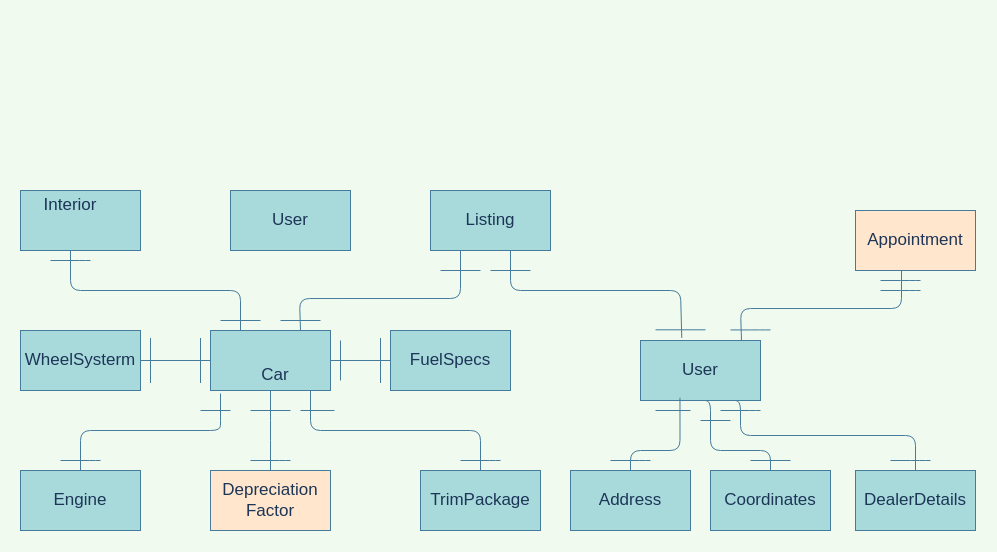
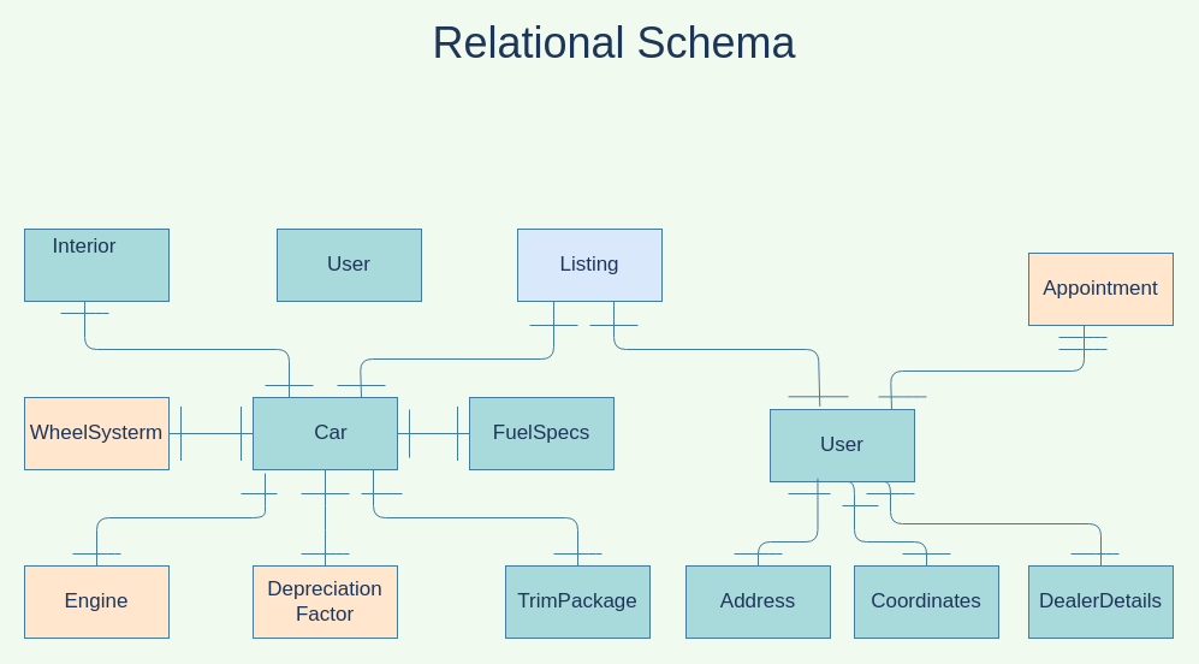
  <mxCell id="0" />
  <mxCell id="1" parent="0" />
  <mxCell id="2" value="" style="rounded=0;whiteSpace=wrap;html=1;labelBorderColor=none;fontSize=17;fillColor=#A8DADC;strokeColor=#457B9D;fontColor=#1D3557;" parent="1" vertex="1"><mxGeometry x="210" y="330" width="120" height="60" as="geometry" /></mxCell>
  <mxCell id="3" value="" style="rounded=0;whiteSpace=wrap;html=1;labelBorderColor=none;fontSize=17;fillColor=#A8DADC;strokeColor=#457B9D;fontColor=#1D3557;" parent="1" vertex="1"><mxGeometry x="20" y="190" width="120" height="60" as="geometry" /></mxCell>
- <mxCell id="4" value="WheelSysterm" style="rounded=0;whiteSpace=wrap;html=1;labelBorderColor=none;fontSize=17;fillColor=#A8DADC;strokeColor=#457B9D;fontColor=#1D3557;" parent="1" vertex="1"><mxGeometry x="20" y="330" width="120" height="60" as="geometry" /></mxCell>
- <mxCell id="5" value="Listing" style="rounded=0;whiteSpace=wrap;html=1;labelBorderColor=none;fontSize=17;fillColor=#A8DADC;strokeColor=#457B9D;fontColor=#1D3557;" parent="1" vertex="1"><mxGeometry x="430" y="190" width="120" height="60" as="geometry" /></mxCell>
+ <mxCell id="4" value="WheelSysterm" style="rounded=0;whiteSpace=wrap;html=1;labelBorderColor=none;fontSize=17;fillColor=#ffe6cc;strokeColor=#457B9D;fontColor=#1D3557;" parent="1" vertex="1"><mxGeometry x="20" y="330" width="120" height="60" as="geometry" /></mxCell>
+ <mxCell id="5" value="Listing" style="rounded=0;whiteSpace=wrap;html=1;labelBorderColor=none;fontSize=17;fillColor=#dae8fc;strokeColor=#457B9D;fontColor=#1D3557;" parent="1" vertex="1"><mxGeometry x="430" y="190" width="120" height="60" as="geometry" /></mxCell>
  <mxCell id="6" value="Depreciation Factor" style="rounded=0;whiteSpace=wrap;html=1;labelBorderColor=none;fontSize=17;fillColor=#ffe6cc;strokeColor=#457B9D;fontColor=#1D3557;" parent="1" vertex="1"><mxGeometry x="210" y="470" width="120" height="60" as="geometry" /></mxCell>
  <mxCell id="7" value="FuelSpecs" style="rounded=0;whiteSpace=wrap;html=1;labelBorderColor=none;fontSize=17;fillColor=#A8DADC;strokeColor=#457B9D;fontColor=#1D3557;" parent="1" vertex="1"><mxGeometry x="390" y="330" width="120" height="60" as="geometry" /></mxCell>
  <mxCell id="8" value="TrimPackage" style="rounded=0;whiteSpace=wrap;html=1;labelBorderColor=none;fontSize=17;fillColor=#A8DADC;strokeColor=#457B9D;fontColor=#1D3557;" parent="1" vertex="1"><mxGeometry x="420" y="470" width="120" height="60" as="geometry" /></mxCell>
- <mxCell id="9" value="Engine" style="rounded=0;whiteSpace=wrap;html=1;labelBorderColor=none;fontSize=17;fillColor=#A8DADC;strokeColor=#457B9D;fontColor=#1D3557;" parent="1" vertex="1"><mxGeometry x="20" y="470" width="120" height="60" as="geometry" /></mxCell>
+ <mxCell id="9" value="Engine" style="rounded=0;whiteSpace=wrap;html=1;labelBorderColor=none;fontSize=17;fillColor=#ffe6cc;strokeColor=#457B9D;fontColor=#1D3557;" parent="1" vertex="1"><mxGeometry x="20" y="470" width="120" height="60" as="geometry" /></mxCell>
  <mxCell id="10" value="" style="endArrow=none;html=1;entryX=0;entryY=0.5;entryDx=0;entryDy=0;labelBorderColor=none;fontSize=17;strokeColor=#457B9D;fontColor=#1D3557;labelBackgroundColor=#F1FAEE;" parent="1" target="2" edge="1"><mxGeometry width="50" height="50" relative="1" as="geometry"><mxPoint x="140" y="360" as="sourcePoint" /><mxPoint x="190" y="310" as="targetPoint" /></mxGeometry></mxCell>
  <mxCell id="11" value="" style="endArrow=none;html=1;entryX=0.5;entryY=1;entryDx=0;entryDy=0;exitX=0.5;exitY=0;exitDx=0;exitDy=0;labelBorderColor=none;fontSize=17;strokeColor=#457B9D;fontColor=#1D3557;labelBackgroundColor=#F1FAEE;" parent="1" source="6" target="2" edge="1"><mxGeometry width="50" height="50" relative="1" as="geometry"><mxPoint x="257" y="460" as="sourcePoint" /><mxPoint x="320" y="410" as="targetPoint" /><Array as="points"><mxPoint x="270" y="430" /></Array></mxGeometry></mxCell>
  <mxCell id="12" value="" style="endArrow=none;html=1;labelBorderColor=none;fontSize=17;strokeColor=#457B9D;fontColor=#1D3557;labelBackgroundColor=#F1FAEE;" parent="1" edge="1"><mxGeometry width="50" height="50" relative="1" as="geometry"><mxPoint x="240" y="330" as="sourcePoint" /><mxPoint x="70" y="250" as="targetPoint" /><Array as="points"><mxPoint x="240" y="290" /><mxPoint x="70" y="290" /></Array></mxGeometry></mxCell>
  <mxCell id="13" value="" style="endArrow=none;html=1;labelBorderColor=none;fontSize=17;strokeColor=#457B9D;fontColor=#1D3557;labelBackgroundColor=#F1FAEE;" parent="1" edge="1"><mxGeometry width="50" height="50" relative="1" as="geometry"><mxPoint x="150" y="382.5" as="sourcePoint" /><mxPoint x="150" y="337.5" as="targetPoint" /></mxGeometry></mxCell>
  <mxCell id="14" value="" style="endArrow=none;html=1;labelBorderColor=none;fontSize=17;strokeColor=#457B9D;fontColor=#1D3557;labelBackgroundColor=#F1FAEE;" parent="1" edge="1"><mxGeometry width="50" height="50" relative="1" as="geometry"><mxPoint x="200" y="382.5" as="sourcePoint" /><mxPoint x="200" y="337.5" as="targetPoint" /></mxGeometry></mxCell>
  <mxCell id="15" value="" style="endArrow=none;html=1;labelBorderColor=none;fontSize=17;strokeColor=#457B9D;fontColor=#1D3557;labelBackgroundColor=#F1FAEE;" parent="1" edge="1"><mxGeometry width="50" height="50" relative="1" as="geometry"><mxPoint x="480" y="470" as="sourcePoint" /><mxPoint x="310" y="390" as="targetPoint" /><Array as="points"><mxPoint x="480" y="430" /><mxPoint x="310" y="430" /></Array></mxGeometry></mxCell>
  <mxCell id="16" value="" style="endArrow=none;html=1;entryX=0.5;entryY=0;entryDx=0;entryDy=0;labelBorderColor=none;fontSize=17;strokeColor=#457B9D;fontColor=#1D3557;labelBackgroundColor=#F1FAEE;" parent="1" target="9" edge="1"><mxGeometry width="50" height="50" relative="1" as="geometry"><mxPoint x="220" y="393" as="sourcePoint" /><mxPoint x="80" y="390" as="targetPoint" /><Array as="points"><mxPoint x="220" y="410" /><mxPoint x="220" y="430" /><mxPoint x="80" y="430" /></Array></mxGeometry></mxCell>
  <mxCell id="17" value="" style="endArrow=none;html=1;entryX=0;entryY=0.5;entryDx=0;entryDy=0;labelBorderColor=none;fontSize=17;strokeColor=#457B9D;fontColor=#1D3557;labelBackgroundColor=#F1FAEE;" parent="1" target="7" edge="1"><mxGeometry width="50" height="50" relative="1" as="geometry"><mxPoint x="330" y="360" as="sourcePoint" /><mxPoint x="320" y="330" as="targetPoint" /></mxGeometry></mxCell>
  <mxCell id="18" value="" style="endArrow=none;html=1;entryX=0.75;entryY=0;entryDx=0;entryDy=0;labelBorderColor=none;fontSize=17;strokeColor=#457B9D;fontColor=#1D3557;labelBackgroundColor=#F1FAEE;exitX=0.25;exitY=1;exitDx=0;exitDy=0;" parent="1" target="2" edge="1" source="5"><mxGeometry width="50" height="50" relative="1" as="geometry"><mxPoint x="460" y="260" as="sourcePoint" /><mxPoint x="299" y="318.02" as="targetPoint" /><Array as="points"><mxPoint x="460" y="298" /><mxPoint x="299" y="298.02" /></Array></mxGeometry></mxCell>
  <mxCell id="19" value="" style="endArrow=none;html=1;labelBorderColor=none;fontSize=17;strokeColor=#457B9D;fontColor=#1D3557;labelBackgroundColor=#F1FAEE;" parent="1" edge="1"><mxGeometry width="50" height="50" relative="1" as="geometry"><mxPoint x="220" y="320" as="sourcePoint" /><mxPoint x="260" y="320" as="targetPoint" /></mxGeometry></mxCell>
  <mxCell id="20" value="" style="endArrow=none;html=1;labelBorderColor=none;fontSize=17;strokeColor=#457B9D;fontColor=#1D3557;labelBackgroundColor=#F1FAEE;" parent="1" edge="1"><mxGeometry width="50" height="50" relative="1" as="geometry"><mxPoint x="280" y="320" as="sourcePoint" /><mxPoint x="320" y="320" as="targetPoint" /></mxGeometry></mxCell>
  <mxCell id="21" value="" style="endArrow=none;html=1;labelBorderColor=none;fontSize=17;strokeColor=#457B9D;fontColor=#1D3557;labelBackgroundColor=#F1FAEE;" parent="1" edge="1"><mxGeometry width="50" height="50" relative="1" as="geometry"><mxPoint x="340" y="380" as="sourcePoint" /><mxPoint x="340" y="340" as="targetPoint" /></mxGeometry></mxCell>
  <mxCell id="22" value="" style="endArrow=none;html=1;labelBorderColor=none;fontSize=17;strokeColor=#457B9D;fontColor=#1D3557;labelBackgroundColor=#F1FAEE;" parent="1" edge="1"><mxGeometry width="50" height="50" relative="1" as="geometry"><mxPoint x="300" y="410" as="sourcePoint" /><mxPoint x="334" y="410" as="targetPoint" /><Array as="points" /></mxGeometry></mxCell>
  <mxCell id="23" value="" style="endArrow=none;html=1;labelBorderColor=none;fontSize=17;strokeColor=#457B9D;fontColor=#1D3557;labelBackgroundColor=#F1FAEE;" parent="1" edge="1"><mxGeometry width="50" height="50" relative="1" as="geometry"><mxPoint x="250" y="410" as="sourcePoint" /><mxPoint x="290" y="410" as="targetPoint" /></mxGeometry></mxCell>
  <mxCell id="24" value="" style="endArrow=none;html=1;labelBorderColor=none;fontSize=17;strokeColor=#457B9D;fontColor=#1D3557;labelBackgroundColor=#F1FAEE;" parent="1" edge="1"><mxGeometry width="50" height="50" relative="1" as="geometry"><mxPoint x="200" y="410" as="sourcePoint" /><mxPoint x="230" y="410" as="targetPoint" /></mxGeometry></mxCell>
- <mxCell id="25" value="Car" style="text;html=1;strokeColor=none;fillColor=none;align=center;verticalAlign=middle;whiteSpace=wrap;rounded=0;labelBorderColor=none;fontSize=17;fontColor=#1D3557;" parent="1" vertex="1"><mxGeometry x="240" y="365" width="70" height="20" as="geometry" /></mxCell>
+ <mxCell id="25" value="Car" style="text;html=1;strokeColor=none;fillColor=none;align=center;verticalAlign=middle;whiteSpace=wrap;rounded=0;labelBorderColor=none;fontSize=17;fontColor=#1D3557;" parent="1" vertex="1"><mxGeometry x="240" y="350" width="70" height="20" as="geometry" /></mxCell>
  <mxCell id="26" value="Interior" style="text;html=1;strokeColor=none;fillColor=none;align=center;verticalAlign=middle;whiteSpace=wrap;rounded=0;labelBorderColor=none;fontSize=17;fontColor=#1D3557;" parent="1" vertex="1"><mxGeometry x="50" y="195" width="40" height="20" as="geometry" /></mxCell>
  <mxCell id="27" value="" style="endArrow=none;html=1;labelBorderColor=none;fontSize=17;strokeColor=#457B9D;fontColor=#1D3557;labelBackgroundColor=#F1FAEE;" parent="1" edge="1"><mxGeometry width="50" height="50" relative="1" as="geometry"><mxPoint x="250" y="460" as="sourcePoint" /><mxPoint x="290" y="460" as="targetPoint" /><Array as="points"><mxPoint x="280" y="460" /></Array></mxGeometry></mxCell>
  <mxCell id="28" value="" style="endArrow=none;html=1;labelBorderColor=none;fontSize=17;strokeColor=#457B9D;fontColor=#1D3557;labelBackgroundColor=#F1FAEE;" parent="1" edge="1"><mxGeometry width="50" height="50" relative="1" as="geometry"><mxPoint x="460" y="460" as="sourcePoint" /><mxPoint x="500" y="460" as="targetPoint" /><Array as="points"><mxPoint x="490" y="460" /></Array></mxGeometry></mxCell>
  <mxCell id="29" value="" style="endArrow=none;html=1;labelBorderColor=none;fontSize=17;strokeColor=#457B9D;fontColor=#1D3557;labelBackgroundColor=#F1FAEE;" parent="1" edge="1"><mxGeometry width="50" height="50" relative="1" as="geometry"><mxPoint x="60" y="460" as="sourcePoint" /><mxPoint x="100" y="460" as="targetPoint" /><Array as="points"><mxPoint x="90" y="460" /></Array></mxGeometry></mxCell>
  <mxCell id="30" value="" style="endArrow=none;html=1;labelBorderColor=none;fontSize=17;strokeColor=#457B9D;fontColor=#1D3557;labelBackgroundColor=#F1FAEE;" parent="1" edge="1"><mxGeometry width="50" height="50" relative="1" as="geometry"><mxPoint x="50" y="260" as="sourcePoint" /><mxPoint x="90" y="260" as="targetPoint" /><Array as="points"><mxPoint x="80" y="260" /></Array></mxGeometry></mxCell>
  <mxCell id="31" value="" style="endArrow=none;html=1;labelBorderColor=none;fontSize=17;strokeColor=#457B9D;fontColor=#1D3557;labelBackgroundColor=#F1FAEE;" parent="1" edge="1"><mxGeometry width="50" height="50" relative="1" as="geometry"><mxPoint x="380" y="382.5" as="sourcePoint" /><mxPoint x="380" y="337.5" as="targetPoint" /></mxGeometry></mxCell>
  <mxCell id="32" value="" style="endArrow=none;html=1;labelBorderColor=none;fontSize=17;strokeColor=#457B9D;fontColor=#1D3557;labelBackgroundColor=#F1FAEE;exitX=0.344;exitY=-0.043;exitDx=0;exitDy=0;exitPerimeter=0;" parent="1" edge="1" source="36"><mxGeometry width="50" height="50" relative="1" as="geometry"><mxPoint x="680" y="330" as="sourcePoint" /><mxPoint x="510" y="250" as="targetPoint" /><Array as="points"><mxPoint x="680" y="290" /><mxPoint x="510" y="290" /></Array></mxGeometry></mxCell>
  <mxCell id="33" value="" style="endArrow=none;html=1;labelBorderColor=none;fontSize=17;strokeColor=#457B9D;fontColor=#1D3557;labelBackgroundColor=#F1FAEE;" parent="1" edge="1"><mxGeometry width="50" height="50" relative="1" as="geometry"><mxPoint x="440" y="270" as="sourcePoint" /><mxPoint x="480" y="270" as="targetPoint" /><Array as="points" /></mxGeometry></mxCell>
  <mxCell id="34" style="edgeStyle=orthogonalEdgeStyle;rounded=1;orthogonalLoop=1;jettySize=auto;html=1;exitX=0.5;exitY=1;exitDx=0;exitDy=0;entryX=0.5;entryY=0;entryDx=0;entryDy=0;fontColor=#1D3557;strokeColor=#457B9D;fillColor=#A8DADC;endFill=0;endArrow=none;sketch=0;" edge="1" parent="1" source="36" target="53"><mxGeometry relative="1" as="geometry"><Array as="points"><mxPoint x="710" y="400" /><mxPoint x="710" y="450" /><mxPoint x="770" y="450" /></Array></mxGeometry></mxCell>
  <mxCell id="35" style="edgeStyle=orthogonalEdgeStyle;rounded=1;orthogonalLoop=1;jettySize=auto;html=1;exitX=0.75;exitY=1;exitDx=0;exitDy=0;entryX=0.5;entryY=0;entryDx=0;entryDy=0;fontColor=#1D3557;strokeColor=#457B9D;fillColor=#A8DADC;endFill=0;endArrow=none;sketch=0;" edge="1" parent="1" source="36" target="45"><mxGeometry relative="1" as="geometry"><Array as="points"><mxPoint x="740" y="400" /><mxPoint x="740" y="435" /><mxPoint x="915" y="435" /></Array></mxGeometry></mxCell>
  <mxCell id="36" value="User" style="rounded=0;whiteSpace=wrap;html=1;labelBorderColor=none;fontSize=17;fillColor=#A8DADC;strokeColor=#457B9D;fontColor=#1D3557;" parent="1" vertex="1"><mxGeometry x="640" y="340" width="120" height="60" as="geometry" /></mxCell>
  <mxCell id="37" style="edgeStyle=orthogonalEdgeStyle;curved=0;rounded=1;sketch=0;orthogonalLoop=1;jettySize=auto;html=1;exitX=0.5;exitY=0;exitDx=0;exitDy=0;strokeColor=#457B9D;fillColor=#A8DADC;fontColor=#1D3557;endArrow=none;endFill=0;entryX=0.329;entryY=0.953;entryDx=0;entryDy=0;entryPerimeter=0;" parent="1" source="38" target="36" edge="1"><mxGeometry relative="1" as="geometry"><mxPoint x="680" y="402" as="targetPoint" /><Array as="points"><mxPoint x="630" y="450" /><mxPoint x="680" y="450" /></Array></mxGeometry></mxCell>
  <mxCell id="38" value="Address" style="rounded=0;whiteSpace=wrap;html=1;labelBorderColor=none;fontSize=17;fillColor=#A8DADC;strokeColor=#457B9D;fontColor=#1D3557;" parent="1" vertex="1"><mxGeometry x="570" y="470" width="120" height="60" as="geometry" /></mxCell>
  <mxCell id="39" value="" style="endArrow=none;html=1;labelBorderColor=none;fontSize=17;strokeColor=#457B9D;fontColor=#1D3557;labelBackgroundColor=#F1FAEE;" parent="1" edge="1"><mxGeometry width="50" height="50" relative="1" as="geometry"><mxPoint x="490" y="270" as="sourcePoint" /><mxPoint x="530" y="270" as="targetPoint" /></mxGeometry></mxCell>
  <mxCell id="40" value="" style="endArrow=none;html=1;labelBorderColor=none;fontSize=17;strokeColor=#457B9D;fontColor=#1D3557;labelBackgroundColor=#F1FAEE;" parent="1" edge="1"><mxGeometry width="50" height="50" relative="1" as="geometry"><mxPoint x="655" y="329.31" as="sourcePoint" /><mxPoint x="705" y="329.31" as="targetPoint" /></mxGeometry></mxCell>
+ <mxCell id="41" value="&lt;font style=&quot;font-size: 36px&quot;&gt;Relational Schema&lt;/font&gt;" style="text;html=1;align=center;verticalAlign=middle;resizable=0;points=[];autosize=1;fontColor=#1D3557;" parent="1" vertex="1"><mxGeometry x="350" y="20" width="320" height="30" as="geometry" /></mxCell>
  <mxCell id="42" value="" style="endArrow=none;html=1;labelBorderColor=none;fontSize=17;strokeColor=#457B9D;fontColor=#1D3557;labelBackgroundColor=#F1FAEE;" parent="1" edge="1"><mxGeometry width="50" height="50" relative="1" as="geometry"><mxPoint x="610" y="460" as="sourcePoint" /><mxPoint x="650" y="460" as="targetPoint" /><Array as="points"><mxPoint x="640" y="460" /></Array></mxGeometry></mxCell>
  <mxCell id="43" value="" style="endArrow=none;html=1;labelBorderColor=none;fontSize=17;strokeColor=#457B9D;fontColor=#1D3557;labelBackgroundColor=#F1FAEE;" parent="1" edge="1"><mxGeometry width="50" height="50" relative="1" as="geometry"><mxPoint x="655" y="410" as="sourcePoint" /><mxPoint x="690" y="410" as="targetPoint" /></mxGeometry></mxCell>
  <mxCell id="44" value="Appointment" style="rounded=0;whiteSpace=wrap;html=1;labelBorderColor=none;fontSize=17;fillColor=#ffe6cc;strokeColor=#457B9D;fontColor=#1D3557;" parent="1" vertex="1"><mxGeometry x="855" y="210" width="120" height="60" as="geometry" /></mxCell>
  <mxCell id="45" value="DealerDetails" style="rounded=0;whiteSpace=wrap;html=1;labelBorderColor=none;fontSize=17;fillColor=#A8DADC;strokeColor=#457B9D;fontColor=#1D3557;" parent="1" vertex="1"><mxGeometry x="855" y="470" width="120" height="60" as="geometry" /></mxCell>
  <mxCell id="46" value="" style="endArrow=none;html=1;entryX=0.75;entryY=0;entryDx=0;entryDy=0;labelBorderColor=none;fontSize=17;strokeColor=#457B9D;fontColor=#1D3557;labelBackgroundColor=#F1FAEE;" parent="1" edge="1"><mxGeometry width="50" height="50" relative="1" as="geometry"><mxPoint x="901" y="270" as="sourcePoint" /><mxPoint x="741" y="340" as="targetPoint" /><Array as="points"><mxPoint x="901" y="308" /><mxPoint x="740" y="308.02" /></Array></mxGeometry></mxCell>
  <mxCell id="47" value="" style="endArrow=none;html=1;labelBorderColor=none;fontSize=17;strokeColor=#457B9D;fontColor=#1D3557;labelBackgroundColor=#F1FAEE;" parent="1" edge="1"><mxGeometry width="50" height="50" relative="1" as="geometry"><mxPoint x="720" y="410" as="sourcePoint" /><mxPoint x="760" y="410" as="targetPoint" /><Array as="points"><mxPoint x="750" y="410" /></Array></mxGeometry></mxCell>
  <mxCell id="48" value="" style="endArrow=none;html=1;labelBorderColor=none;fontSize=17;strokeColor=#457B9D;fontColor=#1D3557;labelBackgroundColor=#F1FAEE;" parent="1" edge="1"><mxGeometry width="50" height="50" relative="1" as="geometry"><mxPoint x="890" y="460" as="sourcePoint" /><mxPoint x="930" y="460" as="targetPoint" /><Array as="points"><mxPoint x="920" y="460" /></Array></mxGeometry></mxCell>
  <mxCell id="49" value="" style="endArrow=none;html=1;labelBorderColor=none;fontSize=17;strokeColor=#457B9D;fontColor=#1D3557;labelBackgroundColor=#F1FAEE;" parent="1" edge="1"><mxGeometry width="50" height="50" relative="1" as="geometry"><mxPoint x="880" y="280" as="sourcePoint" /><mxPoint x="920" y="280" as="targetPoint" /><Array as="points"><mxPoint x="910" y="280" /></Array></mxGeometry></mxCell>
  <mxCell id="50" value="" style="endArrow=none;html=1;labelBorderColor=none;fontSize=17;strokeColor=#457B9D;fontColor=#1D3557;labelBackgroundColor=#F1FAEE;" parent="1" edge="1"><mxGeometry width="50" height="50" relative="1" as="geometry"><mxPoint x="880" y="290" as="sourcePoint" /><mxPoint x="920" y="290" as="targetPoint" /><Array as="points"><mxPoint x="910" y="290" /></Array></mxGeometry></mxCell>
  <mxCell id="51" value="" style="endArrow=none;html=1;labelBorderColor=none;fontSize=17;strokeColor=#457B9D;fontColor=#1D3557;labelBackgroundColor=#F1FAEE;" parent="1" edge="1"><mxGeometry width="50" height="50" relative="1" as="geometry"><mxPoint x="730" y="329.43" as="sourcePoint" /><mxPoint x="770" y="329.43" as="targetPoint" /><Array as="points"><mxPoint x="760" y="329.43" /></Array></mxGeometry></mxCell>
  <mxCell id="52" value="" style="endArrow=none;html=1;labelBorderColor=none;fontSize=17;strokeColor=#457B9D;fontColor=#1D3557;labelBackgroundColor=#F1FAEE;" edge="1" parent="1"><mxGeometry width="50" height="50" relative="1" as="geometry"><mxPoint x="620" y="470" as="sourcePoint" /><mxPoint x="660" y="470" as="targetPoint" /><Array as="points"><mxPoint x="650" y="470" /></Array></mxGeometry></mxCell>
  <mxCell id="53" value="Coordinates" style="rounded=0;whiteSpace=wrap;html=1;labelBorderColor=none;fontSize=17;fillColor=#A8DADC;strokeColor=#457B9D;fontColor=#1D3557;" vertex="1" parent="1"><mxGeometry x="710" y="470" width="120" height="60" as="geometry" /></mxCell>
  <mxCell id="54" value="" style="endArrow=none;html=1;labelBorderColor=none;fontSize=17;strokeColor=#457B9D;fontColor=#1D3557;labelBackgroundColor=#F1FAEE;" edge="1" parent="1"><mxGeometry width="50" height="50" relative="1" as="geometry"><mxPoint x="700" y="420" as="sourcePoint" /><mxPoint x="730" y="420" as="targetPoint" /></mxGeometry></mxCell>
  <mxCell id="55" value="" style="endArrow=none;html=1;labelBorderColor=none;fontSize=17;strokeColor=#457B9D;fontColor=#1D3557;labelBackgroundColor=#F1FAEE;" edge="1" parent="1"><mxGeometry width="50" height="50" relative="1" as="geometry"><mxPoint x="750" y="460" as="sourcePoint" /><mxPoint x="790" y="460" as="targetPoint" /><Array as="points" /></mxGeometry></mxCell>
  <mxCell id="56" style="edgeStyle=orthogonalEdgeStyle;rounded=0;orthogonalLoop=1;jettySize=auto;html=1;exitX=0.5;exitY=1;exitDx=0;exitDy=0;" edge="1" parent="1" source="45" target="45"><mxGeometry relative="1" as="geometry" /></mxCell>
  <mxCell id="57" value="User" style="rounded=0;whiteSpace=wrap;html=1;labelBorderColor=none;fontSize=17;fillColor=#A8DADC;strokeColor=#457B9D;fontColor=#1D3557;" vertex="1" parent="1"><mxGeometry x="230" y="190" width="120" height="60" as="geometry" /></mxCell>
